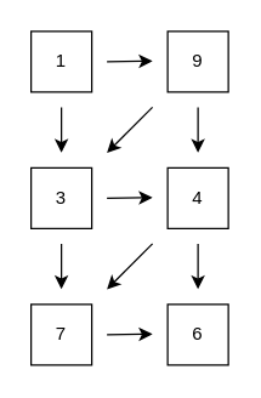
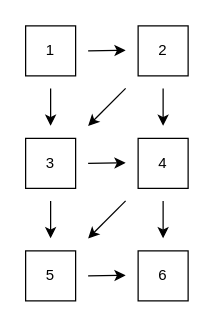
  <mxCell id="0" />
  <mxCell id="1" parent="0" />
  <mxCell id="2" value="" style="group" vertex="1" connectable="0" parent="1"><mxGeometry x="20" y="20" width="40" height="40" as="geometry" /></mxCell>
  <mxCell id="3" value="" style="rounded=0;whiteSpace=wrap;html=1;fontSize=8;" vertex="1" parent="2"><mxGeometry width="40" height="40" as="geometry" /></mxCell>
  <mxCell id="4" value="&lt;font style=&quot;font-size: 12px&quot;&gt;1&lt;/font&gt;" style="text;html=1;strokeColor=none;fillColor=none;align=center;verticalAlign=middle;whiteSpace=wrap;rounded=0;fontSize=8;opacity=25;" vertex="1" parent="2"><mxGeometry width="40" height="40" as="geometry" /></mxCell>
  <mxCell id="5" value="" style="endArrow=classic;html=1;rounded=0;fontSize=12;" edge="1" parent="1"><mxGeometry width="50" height="50" relative="1" as="geometry"><mxPoint x="70" y="40" as="sourcePoint" /><mxPoint x="100" y="39.58" as="targetPoint" /></mxGeometry></mxCell>
  <mxCell id="6" value="" style="endArrow=classic;html=1;rounded=0;fontSize=12;" edge="1" parent="1"><mxGeometry width="50" height="50" relative="1" as="geometry"><mxPoint x="40" y="70" as="sourcePoint" /><mxPoint x="40" y="100" as="targetPoint" /></mxGeometry></mxCell>
  <mxCell id="7" value="" style="group" vertex="1" connectable="0" parent="1"><mxGeometry x="110" y="20" width="40" height="40" as="geometry" /></mxCell>
  <mxCell id="8" value="" style="rounded=0;whiteSpace=wrap;html=1;fontSize=8;" vertex="1" parent="7"><mxGeometry width="40" height="40" as="geometry" /></mxCell>
- <mxCell id="9" value="&lt;font style=&quot;font-size: 12px&quot;&gt;9&lt;/font&gt;" style="text;html=1;strokeColor=none;fillColor=none;align=center;verticalAlign=middle;whiteSpace=wrap;rounded=0;fontSize=8;opacity=25;" vertex="1" parent="7"><mxGeometry width="40" height="40" as="geometry" /></mxCell>
+ <mxCell id="9" value="&lt;font style=&quot;font-size: 12px&quot;&gt;2&lt;/font&gt;" style="text;html=1;strokeColor=none;fillColor=none;align=center;verticalAlign=middle;whiteSpace=wrap;rounded=0;fontSize=8;opacity=25;" vertex="1" parent="7"><mxGeometry width="40" height="40" as="geometry" /></mxCell>
  <mxCell id="10" value="" style="endArrow=classic;html=1;rounded=0;fontSize=12;" edge="1" parent="1"><mxGeometry width="50" height="50" relative="1" as="geometry"><mxPoint x="130" y="70" as="sourcePoint" /><mxPoint x="130" y="100" as="targetPoint" /></mxGeometry></mxCell>
  <mxCell id="11" value="" style="group" vertex="1" connectable="0" parent="1"><mxGeometry x="20" y="110" width="40" height="40" as="geometry" /></mxCell>
  <mxCell id="12" value="" style="rounded=0;whiteSpace=wrap;html=1;fontSize=8;" vertex="1" parent="11"><mxGeometry width="40" height="40" as="geometry" /></mxCell>
  <mxCell id="13" value="&lt;font style=&quot;font-size: 12px&quot;&gt;3&lt;/font&gt;" style="text;html=1;strokeColor=none;fillColor=none;align=center;verticalAlign=middle;whiteSpace=wrap;rounded=0;fontSize=8;opacity=25;" vertex="1" parent="11"><mxGeometry width="40" height="40" as="geometry" /></mxCell>
  <mxCell id="14" value="" style="endArrow=classic;html=1;rounded=0;fontSize=12;" edge="1" parent="1"><mxGeometry width="50" height="50" relative="1" as="geometry"><mxPoint x="70" y="130" as="sourcePoint" /><mxPoint x="100" y="129.58" as="targetPoint" /></mxGeometry></mxCell>
  <mxCell id="15" value="" style="endArrow=classic;html=1;rounded=0;fontSize=12;" edge="1" parent="1"><mxGeometry width="50" height="50" relative="1" as="geometry"><mxPoint x="40" y="160" as="sourcePoint" /><mxPoint x="40" y="190" as="targetPoint" /></mxGeometry></mxCell>
  <mxCell id="16" value="" style="group" vertex="1" connectable="0" parent="1"><mxGeometry x="110" y="110" width="40" height="40" as="geometry" /></mxCell>
  <mxCell id="17" value="" style="rounded=0;whiteSpace=wrap;html=1;fontSize=8;" vertex="1" parent="16"><mxGeometry width="40" height="40" as="geometry" /></mxCell>
  <mxCell id="18" value="&lt;font style=&quot;font-size: 12px&quot;&gt;4&lt;/font&gt;" style="text;html=1;strokeColor=none;fillColor=none;align=center;verticalAlign=middle;whiteSpace=wrap;rounded=0;fontSize=8;opacity=25;" vertex="1" parent="16"><mxGeometry width="40" height="40" as="geometry" /></mxCell>
  <mxCell id="19" value="" style="endArrow=classic;html=1;rounded=0;fontSize=12;" edge="1" parent="1"><mxGeometry width="50" height="50" relative="1" as="geometry"><mxPoint x="130" y="160" as="sourcePoint" /><mxPoint x="130" y="190" as="targetPoint" /></mxGeometry></mxCell>
  <mxCell id="20" value="" style="group" vertex="1" connectable="0" parent="1"><mxGeometry x="20" y="200" width="40" height="40" as="geometry" /></mxCell>
  <mxCell id="21" value="" style="rounded=0;whiteSpace=wrap;html=1;fontSize=8;" vertex="1" parent="20"><mxGeometry width="40" height="40" as="geometry" /></mxCell>
- <mxCell id="22" value="&lt;font style=&quot;font-size: 12px&quot;&gt;7&lt;/font&gt;" style="text;html=1;strokeColor=none;fillColor=none;align=center;verticalAlign=middle;whiteSpace=wrap;rounded=0;fontSize=8;opacity=25;" vertex="1" parent="20"><mxGeometry width="40" height="40" as="geometry" /></mxCell>
+ <mxCell id="22" value="&lt;font style=&quot;font-size: 12px&quot;&gt;5&lt;/font&gt;" style="text;html=1;strokeColor=none;fillColor=none;align=center;verticalAlign=middle;whiteSpace=wrap;rounded=0;fontSize=8;opacity=25;" vertex="1" parent="20"><mxGeometry width="40" height="40" as="geometry" /></mxCell>
  <mxCell id="23" value="" style="endArrow=classic;html=1;rounded=0;fontSize=12;" edge="1" parent="1"><mxGeometry width="50" height="50" relative="1" as="geometry"><mxPoint x="70" y="220" as="sourcePoint" /><mxPoint x="100" y="219.58" as="targetPoint" /></mxGeometry></mxCell>
  <mxCell id="24" value="" style="group" vertex="1" connectable="0" parent="1"><mxGeometry x="110" y="200" width="40" height="40" as="geometry" /></mxCell>
  <mxCell id="25" value="" style="rounded=0;whiteSpace=wrap;html=1;fontSize=8;" vertex="1" parent="24"><mxGeometry width="40" height="40" as="geometry" /></mxCell>
  <mxCell id="26" value="&lt;font style=&quot;font-size: 12px&quot;&gt;6&lt;/font&gt;" style="text;html=1;strokeColor=none;fillColor=none;align=center;verticalAlign=middle;whiteSpace=wrap;rounded=0;fontSize=8;opacity=25;" vertex="1" parent="24"><mxGeometry width="40" height="40" as="geometry" /></mxCell>
  <mxCell id="27" value="" style="endArrow=classic;html=1;rounded=0;fontSize=12;" edge="1" parent="1"><mxGeometry width="50" height="50" relative="1" as="geometry"><mxPoint x="100" y="70" as="sourcePoint" /><mxPoint x="70" y="100" as="targetPoint" /></mxGeometry></mxCell>
  <mxCell id="28" value="" style="endArrow=classic;html=1;rounded=0;fontSize=12;" edge="1" parent="1"><mxGeometry width="50" height="50" relative="1" as="geometry"><mxPoint x="100" y="160" as="sourcePoint" /><mxPoint x="70" y="190" as="targetPoint" /></mxGeometry></mxCell>
